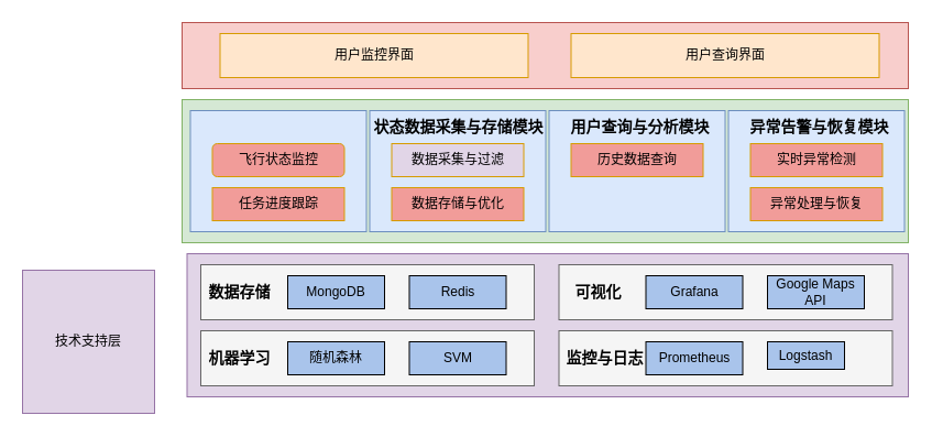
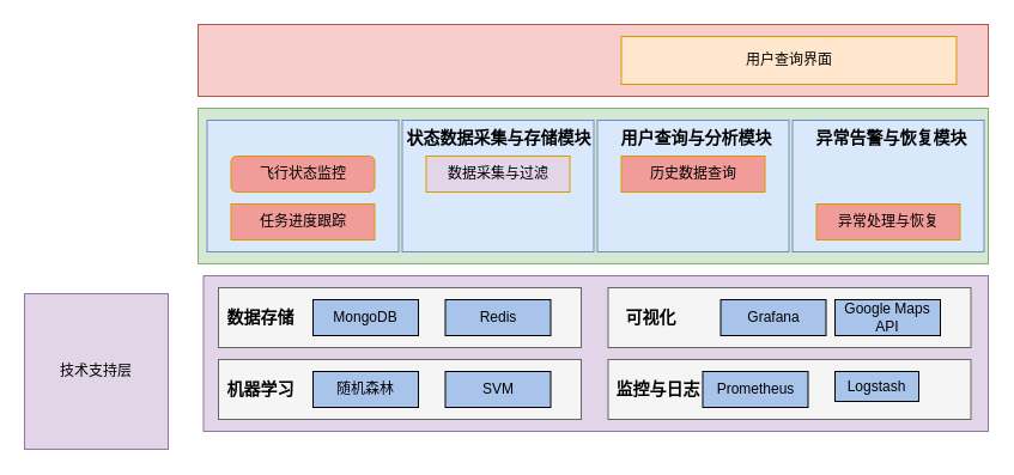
  <mxCell id="0" />
  <mxCell id="1" parent="0" />
  <mxCell id="2" value="" style="rounded=0;whiteSpace=wrap;html=1;fillColor=#d5e8d4;strokeColor=#82b366;" vertex="1" parent="1"><mxGeometry x="165" y="90" width="660" height="130" as="geometry" /></mxCell>
  <mxCell id="3" value="" style="rounded=0;whiteSpace=wrap;html=1;fillColor=#f8cecc;strokeColor=#b85450;" vertex="1" parent="1"><mxGeometry x="165" y="20" width="660" height="60" as="geometry" /></mxCell>
- <mxCell id="4" value="用户监控界面" style="rounded=0;whiteSpace=wrap;html=1;fillColor=#ffe6cc;strokeColor=#d79b00;" vertex="1" parent="1"><mxGeometry x="199.5" y="30" width="280" height="40" as="geometry" /></mxCell>
  <mxCell id="5" value="用户查询界面" style="rounded=0;whiteSpace=wrap;html=1;fillColor=#ffe6cc;strokeColor=#d79b00;" vertex="1" parent="1"><mxGeometry x="518.5" y="30" width="280" height="40" as="geometry" /></mxCell>
  <mxCell id="6" value="" style="rounded=0;whiteSpace=wrap;html=1;fillColor=#dae8fc;strokeColor=#6c8ebf;" vertex="1" parent="1"><mxGeometry x="172.5" y="100" width="160" height="110" as="geometry" /></mxCell>
  <mxCell id="7" value="飞行状态监控" style="whiteSpace=wrap;html=1;fillColor=#F19C99;strokeColor=#d79b00;rounded=1;" vertex="1" parent="1"><mxGeometry x="192.5" y="130" width="120" height="30" as="geometry" /></mxCell>
  <mxCell id="8" value="任务进度跟踪 " style="rounded=0;whiteSpace=wrap;html=1;fillColor=#F19C99;strokeColor=#d79b00;" vertex="1" parent="1"><mxGeometry x="192.5" y="170" width="120" height="30" as="geometry" /></mxCell>
  <mxCell id="9" value="" style="rounded=0;whiteSpace=wrap;html=1;fillColor=#dae8fc;strokeColor=#6c8ebf;" vertex="1" parent="1"><mxGeometry x="335.5" y="100" width="160" height="110" as="geometry" /></mxCell>
  <mxCell id="10" value="数据采集与过滤" style="rounded=0;whiteSpace=wrap;html=1;fillColor=#e1d5e7;strokeColor=#d79b00;" vertex="1" parent="1"><mxGeometry x="355.5" y="130" width="120" height="30" as="geometry" /></mxCell>
- <mxCell id="11" value="数据存储与优化 " style="rounded=0;whiteSpace=wrap;html=1;fillColor=#F19C99;strokeColor=#d79b00;" vertex="1" parent="1"><mxGeometry x="355.5" y="170" width="120" height="30" as="geometry" /></mxCell>
  <mxCell id="12" value="&lt;b&gt;&lt;font style=&quot;font-size: 14px;&quot;&gt;状态数据采集与存储模块&lt;/font&gt;&lt;/b&gt;" style="text;html=1;align=center;verticalAlign=middle;resizable=0;points=[];autosize=1;strokeColor=none;fillColor=none;" vertex="1" parent="1"><mxGeometry x="325.5" y="100" width="180" height="30" as="geometry" /></mxCell>
  <mxCell id="13" value="" style="rounded=0;whiteSpace=wrap;html=1;fillColor=#dae8fc;strokeColor=#6c8ebf;" vertex="1" parent="1"><mxGeometry x="498.5" y="100" width="160" height="110" as="geometry" /></mxCell>
  <mxCell id="14" value="历史数据查询" style="rounded=0;whiteSpace=wrap;html=1;fillColor=#F19C99;strokeColor=#d79b00;" vertex="1" parent="1"><mxGeometry x="518.5" y="130" width="120" height="30" as="geometry" /></mxCell>
  <mxCell id="15" value="&lt;b&gt;&lt;font style=&quot;font-size: 14px;&quot;&gt;用户查询与分析模块&lt;/font&gt;&lt;/b&gt;" style="text;html=1;align=center;verticalAlign=middle;resizable=0;points=[];autosize=1;strokeColor=none;fillColor=none;" vertex="1" parent="1"><mxGeometry x="505.5" y="100" width="150" height="30" as="geometry" /></mxCell>
  <mxCell id="16" value="" style="rounded=0;whiteSpace=wrap;html=1;fillColor=#dae8fc;strokeColor=#6c8ebf;" vertex="1" parent="1"><mxGeometry x="661.5" y="100" width="160" height="110" as="geometry" /></mxCell>
- <mxCell id="17" value="实时异常检测" style="rounded=0;whiteSpace=wrap;html=1;fillColor=#F19C99;strokeColor=#d79b00;" vertex="1" parent="1"><mxGeometry x="681.5" y="130" width="120" height="30" as="geometry" /></mxCell>
  <mxCell id="18" value="异常处理与恢复 " style="rounded=0;whiteSpace=wrap;html=1;fillColor=#F19C99;strokeColor=#d79b00;" vertex="1" parent="1"><mxGeometry x="681.5" y="170" width="120" height="30" as="geometry" /></mxCell>
  <mxCell id="19" value="&lt;b&gt;&lt;font style=&quot;font-size: 14px;&quot;&gt;异常告警与恢复模块&lt;/font&gt;&lt;/b&gt;" style="text;html=1;align=center;verticalAlign=middle;resizable=0;points=[];autosize=1;strokeColor=none;fillColor=none;" vertex="1" parent="1"><mxGeometry x="668.5" y="100" width="150" height="30" as="geometry" /></mxCell>
  <mxCell id="20" value="技术支持层" style="rounded=0;whiteSpace=wrap;html=1;fillColor=#e1d5e7;strokeColor=#9673a6;" vertex="1" parent="1"><mxGeometry x="20" y="245" width="120" height="130" as="geometry" /></mxCell>
  <mxCell id="21" value="" style="rounded=0;whiteSpace=wrap;html=1;fillColor=#e1d5e7;strokeColor=#9673a6;" vertex="1" parent="1"><mxGeometry x="169.5" y="230" width="655.5" height="130" as="geometry" /></mxCell>
  <mxCell id="22" value="" style="rounded=0;whiteSpace=wrap;html=1;fillColor=#f5f5f5;fontColor=#333333;strokeColor=#666666;" vertex="1" parent="1"><mxGeometry x="182" y="240" width="303" height="50" as="geometry" /></mxCell>
  <mxCell id="23" value="&lt;b&gt;&lt;font style=&quot;font-size: 14px;&quot;&gt;数据存储&lt;/font&gt;&lt;/b&gt;" style="text;html=1;align=center;verticalAlign=middle;resizable=0;points=[];autosize=1;strokeColor=none;fillColor=none;" vertex="1" parent="1"><mxGeometry x="177" y="250" width="80" height="30" as="geometry" /></mxCell>
  <mxCell id="24" value="MongoDB" style="rounded=0;whiteSpace=wrap;html=1;fillColor=#A9C4EB;" vertex="1" parent="1"><mxGeometry x="261" y="250" width="88" height="30" as="geometry" /></mxCell>
  <mxCell id="25" value="Redis" style="rounded=0;whiteSpace=wrap;html=1;fillColor=#A9C4EB;" vertex="1" parent="1"><mxGeometry x="371.5" y="250" width="88" height="30" as="geometry" /></mxCell>
  <mxCell id="26" value="" style="rounded=0;whiteSpace=wrap;html=1;fillColor=#f5f5f5;fontColor=#333333;strokeColor=#666666;" vertex="1" parent="1"><mxGeometry x="182" y="300" width="303" height="50" as="geometry" /></mxCell>
  <mxCell id="27" value="&lt;b&gt;&lt;font style=&quot;font-size: 14px;&quot;&gt;机器学习&lt;/font&gt;&lt;/b&gt;" style="text;html=1;align=center;verticalAlign=middle;resizable=0;points=[];autosize=1;strokeColor=none;fillColor=none;" vertex="1" parent="1"><mxGeometry x="177" y="310" width="80" height="30" as="geometry" /></mxCell>
  <mxCell id="28" value="随机森林" style="rounded=0;whiteSpace=wrap;html=1;fillColor=#A9C4EB;" vertex="1" parent="1"><mxGeometry x="261" y="310" width="88" height="30" as="geometry" /></mxCell>
  <mxCell id="29" value="SVM" style="rounded=0;whiteSpace=wrap;html=1;fillColor=#A9C4EB;" vertex="1" parent="1"><mxGeometry x="371.5" y="310" width="88" height="30" as="geometry" /></mxCell>
  <mxCell id="30" value="" style="rounded=0;whiteSpace=wrap;html=1;fillColor=#f5f5f5;fontColor=#333333;strokeColor=#666666;" vertex="1" parent="1"><mxGeometry x="507.5" y="240" width="303" height="50" as="geometry" /></mxCell>
  <mxCell id="31" value="&lt;b&gt;&lt;font style=&quot;font-size: 14px;&quot;&gt;可视化&lt;/font&gt;&lt;/b&gt;" style="text;html=1;align=center;verticalAlign=middle;resizable=0;points=[];autosize=1;strokeColor=none;fillColor=none;" vertex="1" parent="1"><mxGeometry x="507.5" y="250" width="70" height="30" as="geometry" /></mxCell>
- <mxCell id="32" value="Grafana" style="rounded=0;whiteSpace=wrap;html=1;fillColor=#A9C4EB;" vertex="1" parent="1"><mxGeometry x="586.5" y="250" width="88" height="30" as="geometry" /></mxCell>
+ <mxCell id="32" value="Grafana" style="rounded=0;whiteSpace=wrap;html=1;fillColor=#A9C4EB;" vertex="1" parent="1"><mxGeometry x="601.5" y="250" width="88" height="30" as="geometry" /></mxCell>
  <mxCell id="33" value="Google Maps API" style="rounded=0;whiteSpace=wrap;html=1;fillColor=#A9C4EB;" vertex="1" parent="1"><mxGeometry x="697" y="250" width="88" height="30" as="geometry" /></mxCell>
  <mxCell id="34" value="" style="rounded=0;whiteSpace=wrap;html=1;fillColor=#f5f5f5;fontColor=#333333;strokeColor=#666666;" vertex="1" parent="1"><mxGeometry x="507.5" y="300" width="303" height="50" as="geometry" /></mxCell>
  <mxCell id="35" value="&lt;b&gt;&lt;font style=&quot;font-size: 14px;&quot;&gt;监控与日志&lt;/font&gt;&lt;/b&gt;" style="text;html=1;align=center;verticalAlign=middle;resizable=0;points=[];autosize=1;strokeColor=none;fillColor=none;" vertex="1" parent="1"><mxGeometry x="503.75" y="310" width="90" height="30" as="geometry" /></mxCell>
  <mxCell id="36" value="Prometheus" style="rounded=0;whiteSpace=wrap;html=1;fillColor=#A9C4EB;" vertex="1" parent="1"><mxGeometry x="586.5" y="310" width="88" height="30" as="geometry" /></mxCell>
  <mxCell id="37" value="Logstash" style="rounded=0;whiteSpace=wrap;html=1;fillColor=#A9C4EB;" vertex="1" parent="1"><mxGeometry x="697" y="310" width="70" height="25" as="geometry" /></mxCell>
